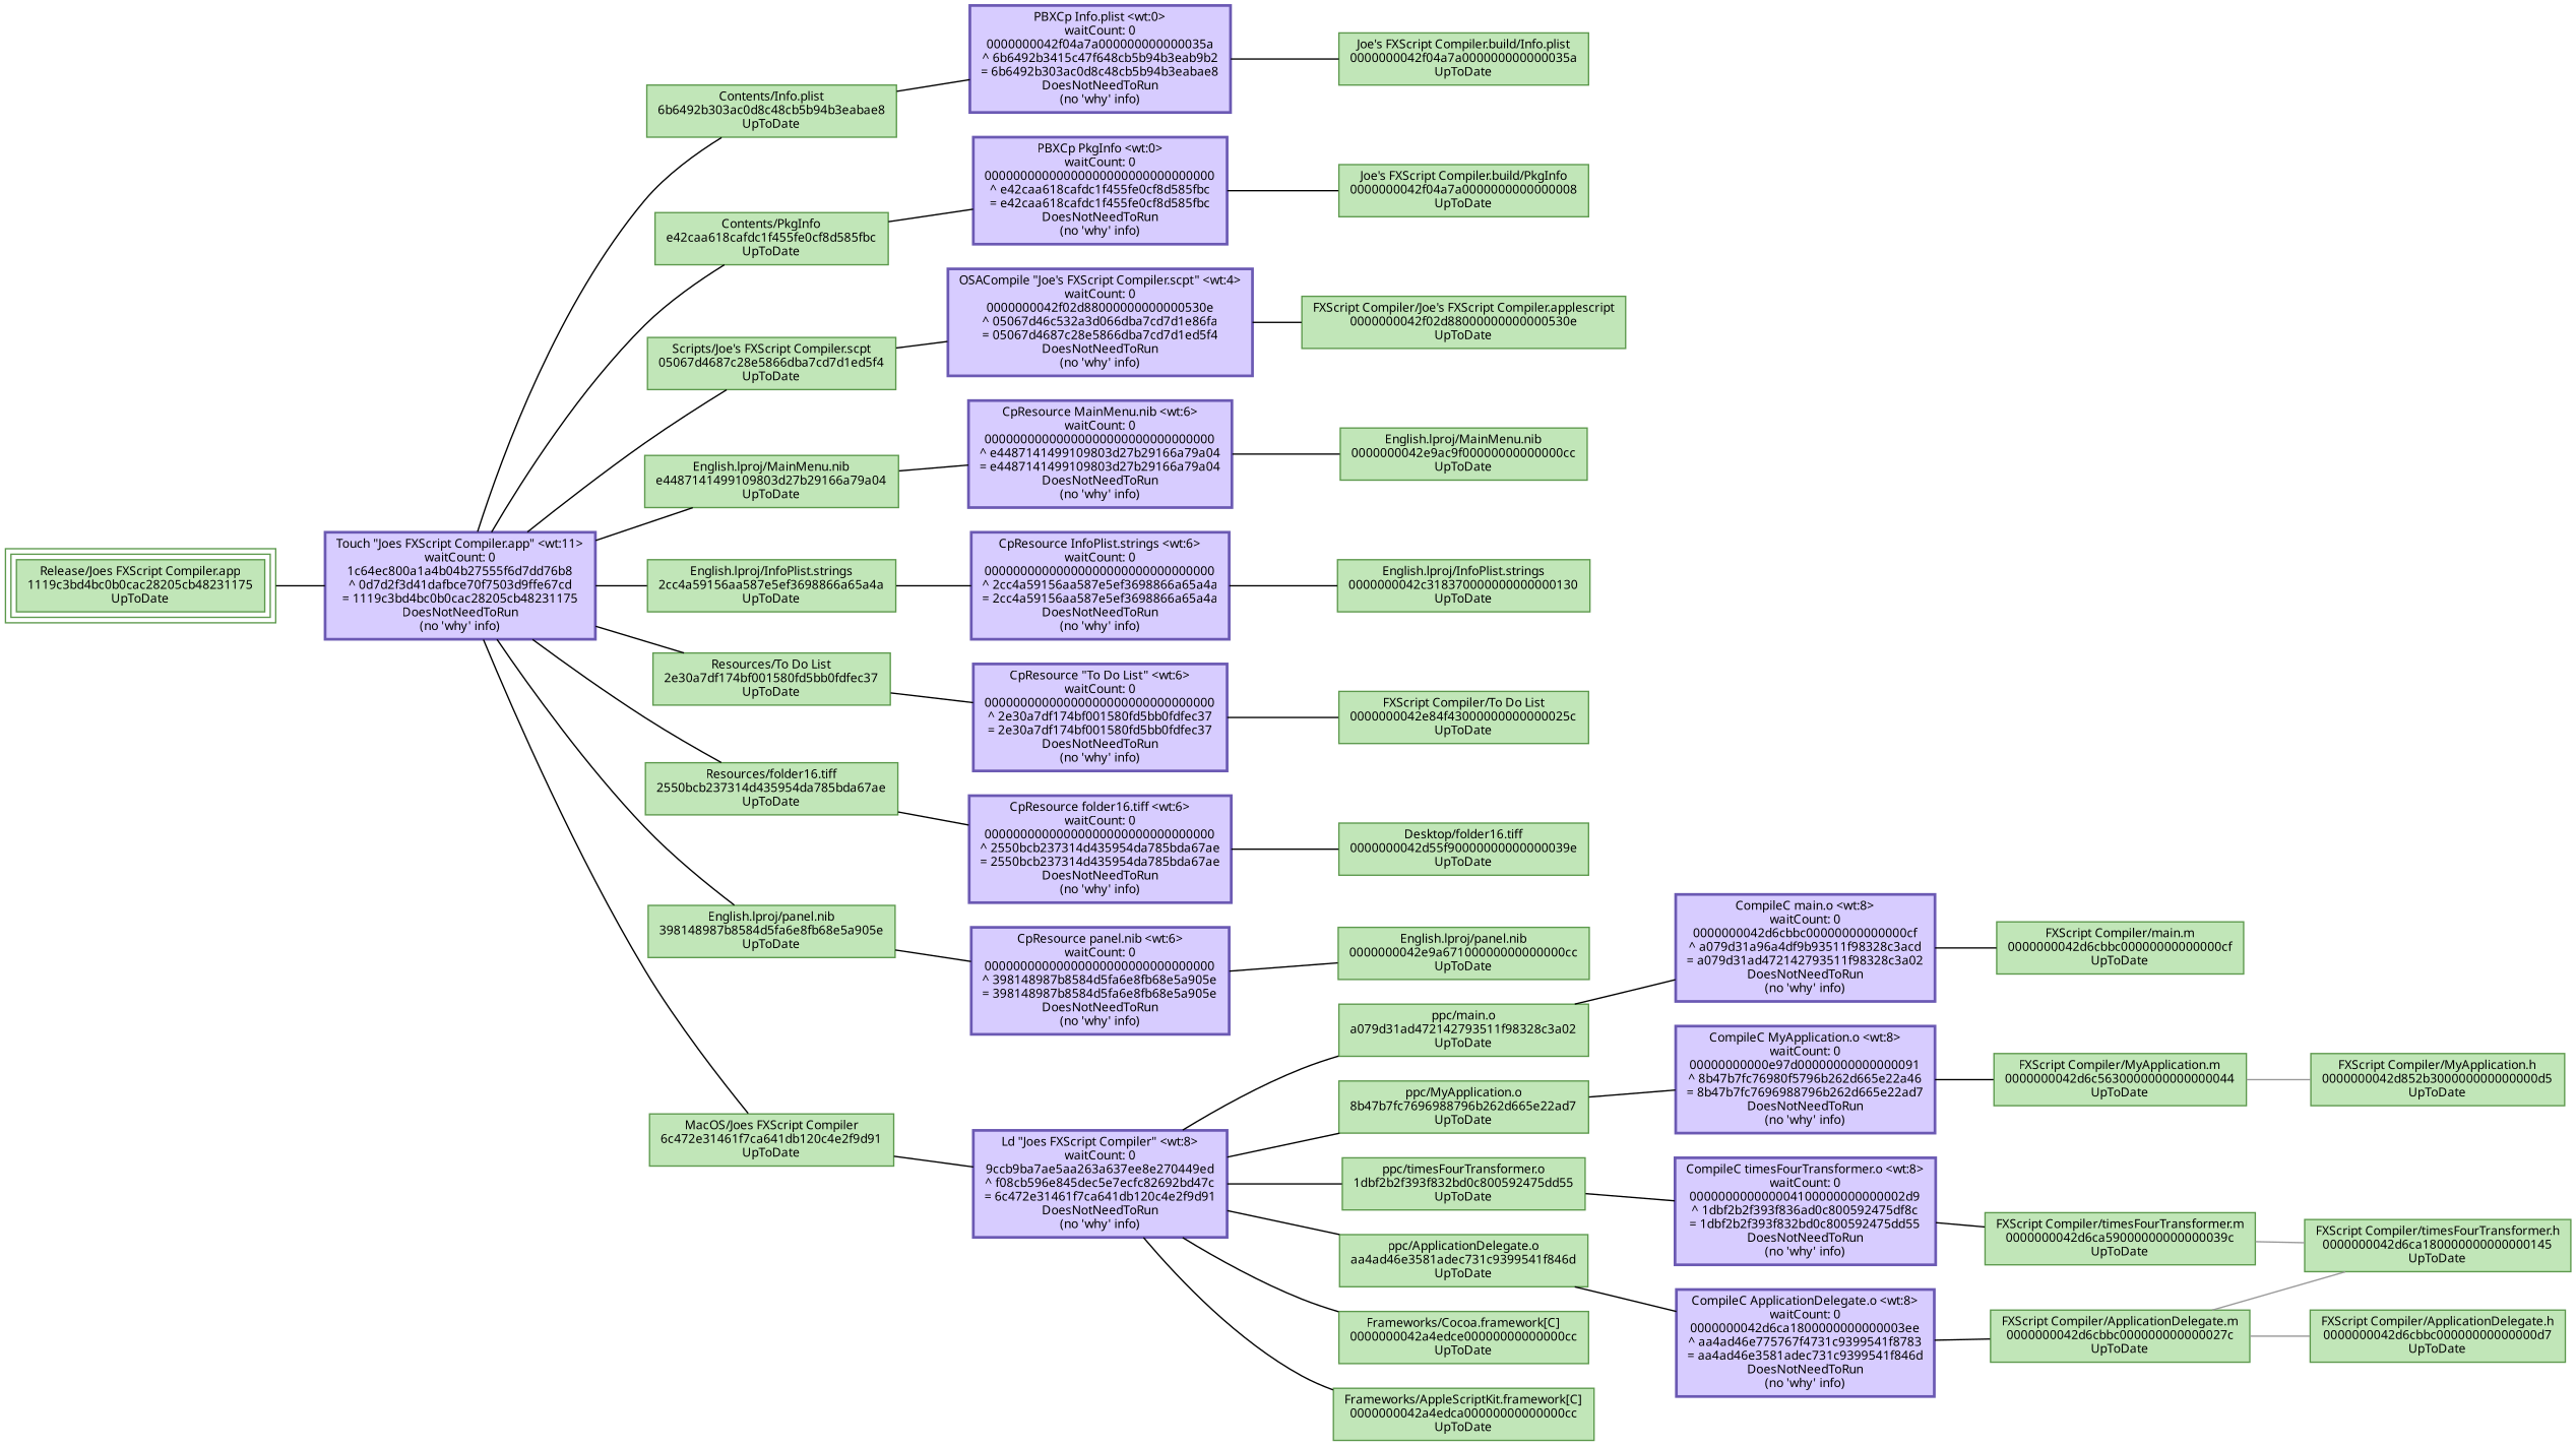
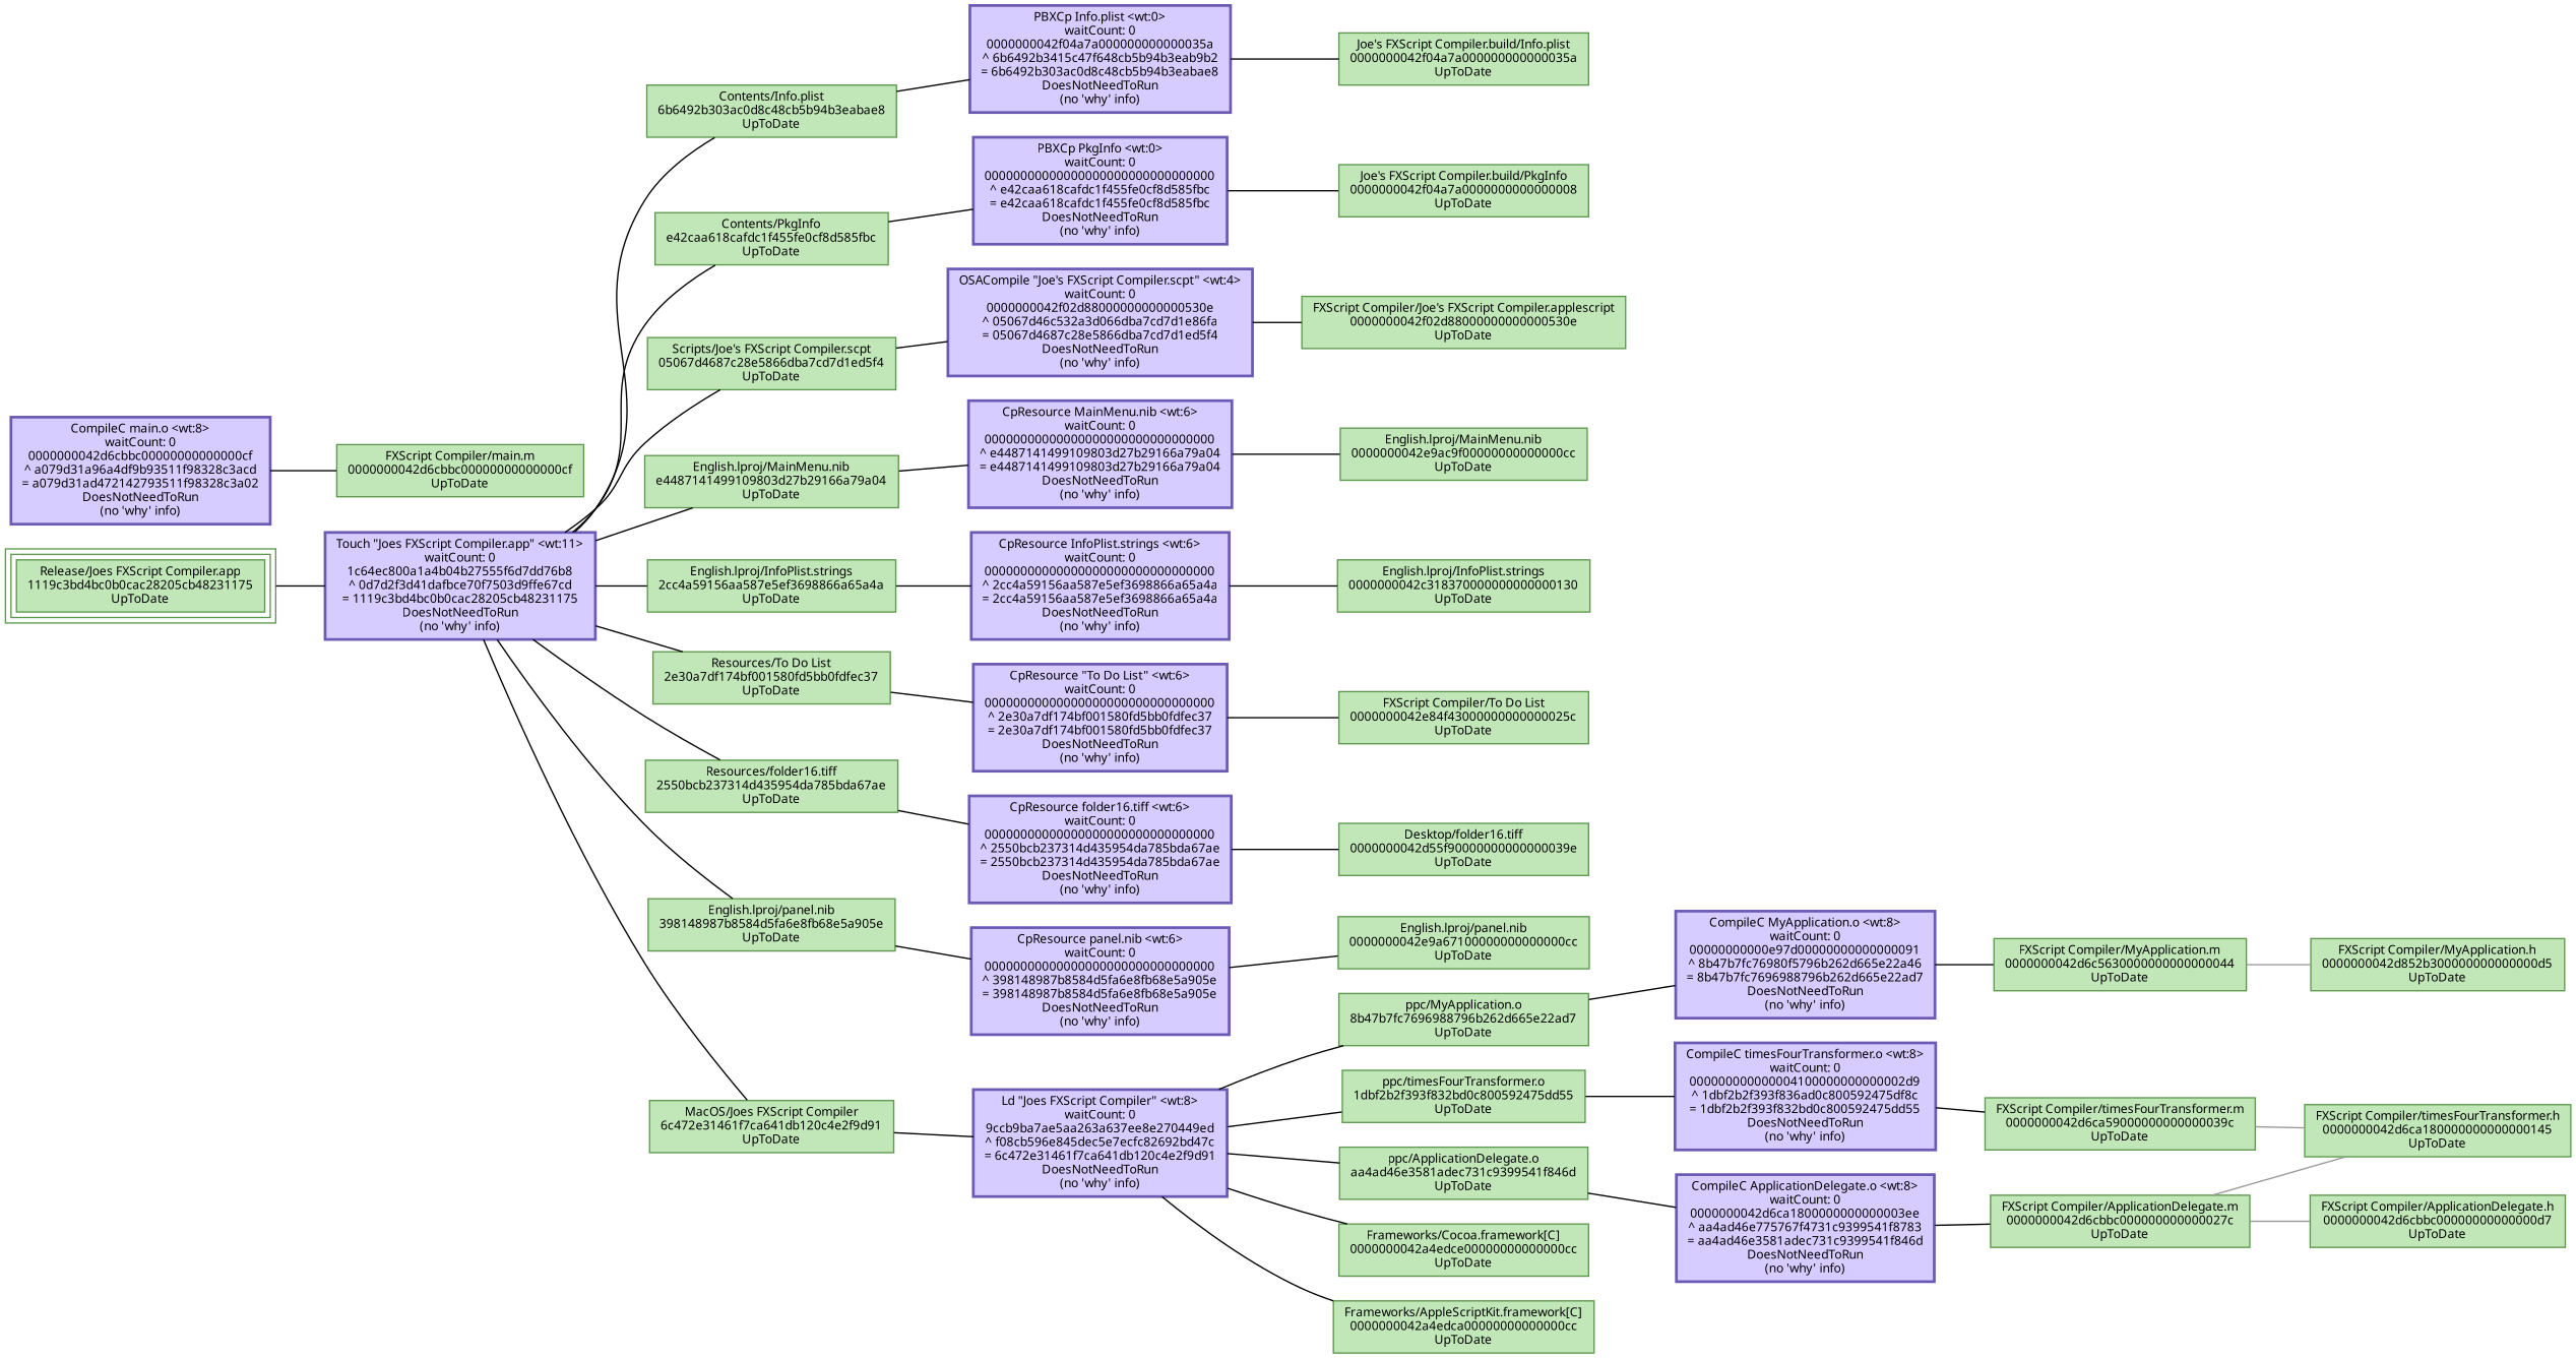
  digraph {
    concentrate=false
    rankdir=LR
    node [color="0.3 0.5 0.6" fillcolor="0.3 0.2 0.9" fontname=Monaco fontsize=9 shape=box style=filled]
    edge [arrowhead=none arrowtail=normal color=black style=solid]
    n1 [label="Release/Joes FXScript Compiler.app\n1119c3bd4bc0b0cac28205cb48231175\nUpToDate" peripheries=3]
    n2 [color="0.7 0.5 0.7" fillcolor="0.7 0.2 1.0" label="Touch \"Joes FXScript Compiler.app\" <wt:11>\nwaitCount: 0\n1c64ec800a1a4b04b27555f6d7dd76b8\n^ 0d7d2f3d41dafbce70f7503d9ffe67cd\n= 1119c3bd4bc0b0cac28205cb48231175\nDoesNotNeedToRun\n(no 'why' info)" style="filled,bold"]
    n3 [label="Contents/Info.plist\n6b6492b303ac0d8c48cb5b94b3eabae8\nUpToDate"]
    n4 [color="0.7 0.5 0.7" fillcolor="0.7 0.2 1.0" label="PBXCp Info.plist <wt:0>\nwaitCount: 0\n0000000042f04a7a000000000000035a\n^ 6b6492b3415c47f648cb5b94b3eab9b2\n= 6b6492b303ac0d8c48cb5b94b3eabae8\nDoesNotNeedToRun\n(no 'why' info)" style="filled,bold"]
    n5 [label="Joe's FXScript Compiler.build/Info.plist\n0000000042f04a7a000000000000035a\nUpToDate"]
    n6 [label="Contents/PkgInfo\ne42caa618cafdc1f455fe0cf8d585fbc\nUpToDate"]
    n7 [color="0.7 0.5 0.7" fillcolor="0.7 0.2 1.0" label="PBXCp PkgInfo <wt:0>\nwaitCount: 0\n00000000000000000000000000000000\n^ e42caa618cafdc1f455fe0cf8d585fbc\n= e42caa618cafdc1f455fe0cf8d585fbc\nDoesNotNeedToRun\n(no 'why' info)" style="filled,bold"]
    n8 [label="Joe's FXScript Compiler.build/PkgInfo\n0000000042f04a7a0000000000000008\nUpToDate"]
    n9 [label="Scripts/Joe's FXScript Compiler.scpt\n05067d4687c28e5866dba7cd7d1ed5f4\nUpToDate"]
    n10 [color="0.7 0.5 0.7" fillcolor="0.7 0.2 1.0" label="OSACompile \"Joe's FXScript Compiler.scpt\" <wt:4>\nwaitCount: 0\n0000000042f02d88000000000000530e\n^ 05067d46c532a3d066dba7cd7d1e86fa\n= 05067d4687c28e5866dba7cd7d1ed5f4\nDoesNotNeedToRun\n(no 'why' info)" style="filled,bold"]
    n11 [label="FXScript Compiler/Joe's FXScript Compiler.applescript\n0000000042f02d88000000000000530e\nUpToDate"]
    n12 [label="English.lproj/MainMenu.nib\ne4487141499109803d27b29166a79a04\nUpToDate"]
    n13 [color="0.7 0.5 0.7" fillcolor="0.7 0.2 1.0" label="CpResource MainMenu.nib <wt:6>\nwaitCount: 0\n00000000000000000000000000000000\n^ e4487141499109803d27b29166a79a04\n= e4487141499109803d27b29166a79a04\nDoesNotNeedToRun\n(no 'why' info)" style="filled,bold"]
    n14 [label="English.lproj/MainMenu.nib\n0000000042e9ac9f00000000000000cc\nUpToDate"]
    n15 [label="English.lproj/InfoPlist.strings\n2cc4a59156aa587e5ef3698866a65a4a\nUpToDate"]
    n16 [color="0.7 0.5 0.7" fillcolor="0.7 0.2 1.0" label="CpResource InfoPlist.strings <wt:6>\nwaitCount: 0\n00000000000000000000000000000000\n^ 2cc4a59156aa587e5ef3698866a65a4a\n= 2cc4a59156aa587e5ef3698866a65a4a\nDoesNotNeedToRun\n(no 'why' info)" style="filled,bold"]
    n17 [label="English.lproj/InfoPlist.strings\n0000000042c318370000000000000130\nUpToDate"]
    n18 [label="Resources/To Do List\n2e30a7df174bf001580fd5bb0fdfec37\nUpToDate"]
    n19 [color="0.7 0.5 0.7" fillcolor="0.7 0.2 1.0" label="CpResource \"To Do List\" <wt:6>\nwaitCount: 0\n00000000000000000000000000000000\n^ 2e30a7df174bf001580fd5bb0fdfec37\n= 2e30a7df174bf001580fd5bb0fdfec37\nDoesNotNeedToRun\n(no 'why' info)" style="filled,bold"]
    n20 [label="FXScript Compiler/To Do List\n0000000042e84f43000000000000025c\nUpToDate"]
    n21 [label="Resources/folder16.tiff\n2550bcb237314d435954da785bda67ae\nUpToDate"]
    n22 [color="0.7 0.5 0.7" fillcolor="0.7 0.2 1.0" label="CpResource folder16.tiff <wt:6>\nwaitCount: 0\n00000000000000000000000000000000\n^ 2550bcb237314d435954da785bda67ae\n= 2550bcb237314d435954da785bda67ae\nDoesNotNeedToRun\n(no 'why' info)" style="filled,bold"]
    n23 [label="Desktop/folder16.tiff\n0000000042d55f90000000000000039e\nUpToDate"]
    n24 [label="English.lproj/panel.nib\n398148987b8584d5fa6e8fb68e5a905e\nUpToDate"]
    n25 [color="0.7 0.5 0.7" fillcolor="0.7 0.2 1.0" label="CpResource panel.nib <wt:6>\nwaitCount: 0\n00000000000000000000000000000000\n^ 398148987b8584d5fa6e8fb68e5a905e\n= 398148987b8584d5fa6e8fb68e5a905e\nDoesNotNeedToRun\n(no 'why' info)" style="filled,bold"]
    n26 [label="English.lproj/panel.nib\n0000000042e9a67100000000000000cc\nUpToDate"]
-   n27 [label="ppc/main.o\na079d31ad472142793511f98328c3a02\nUpToDate"]
    n28 [color="0.7 0.5 0.7" fillcolor="0.7 0.2 1.0" label="CompileC main.o <wt:8>\nwaitCount: 0\n0000000042d6cbbc00000000000000cf\n^ a079d31a96a4df9b93511f98328c3acd\n= a079d31ad472142793511f98328c3a02\nDoesNotNeedToRun\n(no 'why' info)" style="filled,bold"]
    n29 [label="FXScript Compiler/main.m\n0000000042d6cbbc00000000000000cf\nUpToDate"]
    n30 [label="ppc/MyApplication.o\n8b47b7fc7696988796b262d665e22ad7\nUpToDate"]
    n31 [color="0.7 0.5 0.7" fillcolor="0.7 0.2 1.0" label="CompileC MyApplication.o <wt:8>\nwaitCount: 0\n00000000000e97d00000000000000091\n^ 8b47b7fc76980f5796b262d665e22a46\n= 8b47b7fc7696988796b262d665e22ad7\nDoesNotNeedToRun\n(no 'why' info)" style="filled,bold"]
    n32 [label="FXScript Compiler/MyApplication.m\n0000000042d6c5630000000000000044\nUpToDate"]
    n33 [label="FXScript Compiler/MyApplication.h\n0000000042d852b300000000000000d5\nUpToDate"]
    n34 [label="ppc/timesFourTransformer.o\n1dbf2b2f393f832bd0c800592475dd55\nUpToDate"]
    n35 [color="0.7 0.5 0.7" fillcolor="0.7 0.2 1.0" label="CompileC timesFourTransformer.o <wt:8>\nwaitCount: 0\n000000000000004100000000000002d9\n^ 1dbf2b2f393f836ad0c800592475df8c\n= 1dbf2b2f393f832bd0c800592475dd55\nDoesNotNeedToRun\n(no 'why' info)" style="filled,bold"]
    n36 [label="FXScript Compiler/timesFourTransformer.m\n0000000042d6ca59000000000000039c\nUpToDate"]
    n37 [label="FXScript Compiler/timesFourTransformer.h\n0000000042d6ca180000000000000145\nUpToDate"]
    n38 [label="ppc/ApplicationDelegate.o\naa4ad46e3581adec731c9399541f846d\nUpToDate"]
    n39 [color="0.7 0.5 0.7" fillcolor="0.7 0.2 1.0" label="CompileC ApplicationDelegate.o <wt:8>\nwaitCount: 0\n0000000042d6ca1800000000000003ee\n^ aa4ad46e775767f4731c9399541f8783\n= aa4ad46e3581adec731c9399541f846d\nDoesNotNeedToRun\n(no 'why' info)" style="filled,bold"]
    n40 [label="FXScript Compiler/ApplicationDelegate.m\n0000000042d6cbbc000000000000027c\nUpToDate"]
    n41 [label="FXScript Compiler/ApplicationDelegate.h\n0000000042d6cbbc00000000000000d7\nUpToDate"]
    n42 [label="MacOS/Joes FXScript Compiler\n6c472e31461f7ca641db120c4e2f9d91\nUpToDate"]
    n43 [color="0.7 0.5 0.7" fillcolor="0.7 0.2 1.0" label="Ld \"Joes FXScript Compiler\" <wt:8>\nwaitCount: 0\n9ccb9ba7ae5aa263a637ee8e270449ed\n^ f08cb596e845dec5e7ecfc82692bd47c\n= 6c472e31461f7ca641db120c4e2f9d91\nDoesNotNeedToRun\n(no 'why' info)" style="filled,bold"]
    n44 [label="Frameworks/Cocoa.framework[C]\n0000000042a4edce00000000000000cc\nUpToDate"]
    n45 [label="Frameworks/AppleScriptKit.framework[C]\n0000000042a4edca00000000000000cc\nUpToDate"]
    n1 -> n2
    n2 -> n3
    n2 -> n6
    n2 -> n9
    n2 -> n12
    n2 -> n15
    n2 -> n18
    n2 -> n21
    n2 -> n24
    n2 -> n42
    n3 -> n4
    n4 -> n5
    n6 -> n7
    n7 -> n8
    n9 -> n10
    n10 -> n11
    n12 -> n13
    n13 -> n14
    n15 -> n16
    n16 -> n17
    n18 -> n19
    n19 -> n20
    n21 -> n22
    n22 -> n23
    n24 -> n25
    n25 -> n26
-   n27 -> n28
    n28 -> n29
    n30 -> n31
    n31 -> n32
    n32 -> n33 [color=gray60]
    n34 -> n35
    n35 -> n36
    n36 -> n37 [color=gray60]
    n38 -> n39
    n39 -> n40
    n40 -> n37 [color=gray60]
    n40 -> n41 [color=gray60]
    n42 -> n43
-   n43 -> n27
    n43 -> n30
    n43 -> n34
    n43 -> n38
    n43 -> n44
    n43 -> n45
  }
